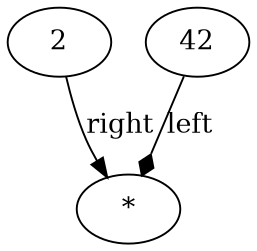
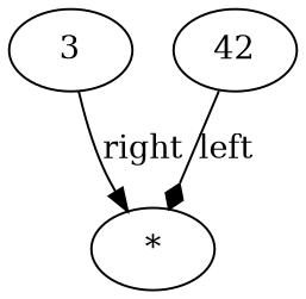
  digraph {
-   n1 [label=2]
+   n1 [label=3]
    n2 [label="*"]
    n3 [label=42]
    n1 -> n2 [label=right arrowhead=normal]
    n3 -> n2 [label=left arrowhead=diamond]
  }
